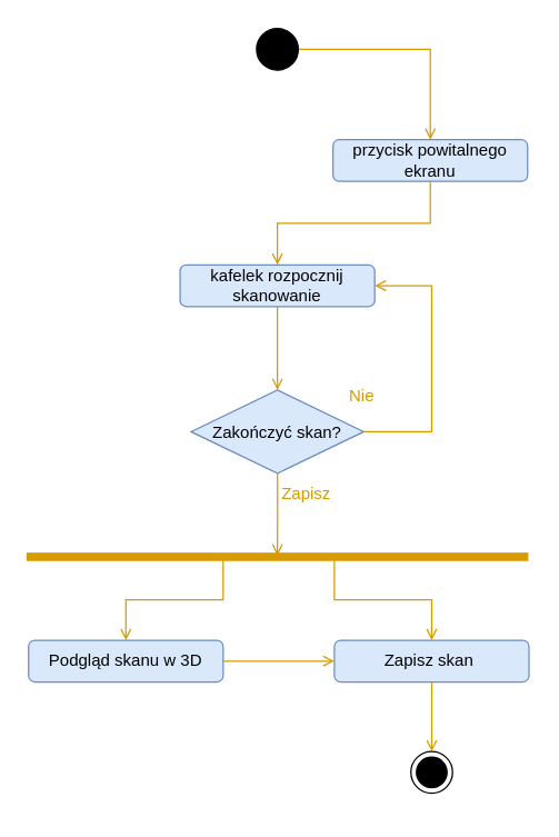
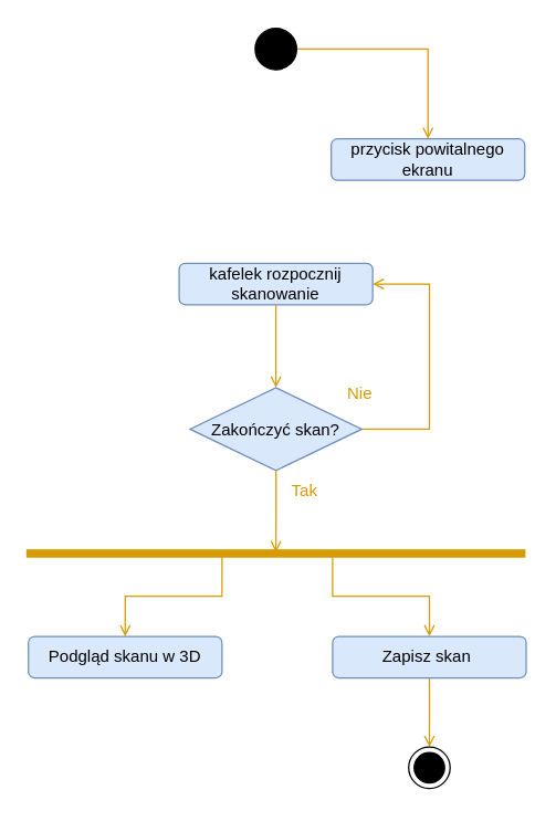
  <mxCell id="0" />
  <mxCell id="1" parent="0" />
  <mxCell id="2" style="edgeStyle=orthogonalEdgeStyle;rounded=0;orthogonalLoop=1;jettySize=auto;html=1;entryX=0.5;entryY=0;entryDx=0;entryDy=0;fillColor=#ffe6cc;strokeColor=#D79B00;endArrow=open;endFill=0;" edge="1" parent="1" source="3" target="5"><mxGeometry relative="1" as="geometry" /></mxCell>
  <mxCell id="3" value="" style="ellipse;fillColor=strokeColor;html=1;" vertex="1" parent="1"><mxGeometry x="184" y="20" width="30" height="30" as="geometry" /></mxCell>
- <mxCell id="4" style="edgeStyle=orthogonalEdgeStyle;rounded=0;orthogonalLoop=1;jettySize=auto;html=1;fillColor=#d5e8d4;strokeColor=#D79B00;endArrow=open;endFill=0;" edge="1" parent="1" source="5" target="7"><mxGeometry relative="1" as="geometry" /></mxCell>
  <mxCell id="5" value="przycisk powitalnego ekranu" style="rounded=1;whiteSpace=wrap;html=1;fillColor=#dae8fc;strokeColor=#6c8ebf;" vertex="1" parent="1"><mxGeometry x="239" y="100" width="140" height="30" as="geometry" /></mxCell>
  <mxCell id="6" style="edgeStyle=orthogonalEdgeStyle;rounded=0;orthogonalLoop=1;jettySize=auto;html=1;entryX=0.5;entryY=0;entryDx=0;entryDy=0;fillColor=#d5e8d4;strokeColor=#D79B00;endArrow=open;endFill=0;" edge="1" parent="1" source="7" target="9"><mxGeometry relative="1" as="geometry" /></mxCell>
  <mxCell id="7" value="kafelek rozpocznij skanowanie" style="rounded=1;whiteSpace=wrap;html=1;fillColor=#dae8fc;strokeColor=#6c8ebf;" vertex="1" parent="1"><mxGeometry x="129" y="190" width="140" height="30" as="geometry" /></mxCell>
  <mxCell id="8" style="edgeStyle=orthogonalEdgeStyle;rounded=0;orthogonalLoop=1;jettySize=auto;html=1;entryX=1;entryY=0.5;entryDx=0;entryDy=0;strokeColor=#D79B00;endArrow=open;endFill=0;" edge="1" parent="1" source="9" target="7"><mxGeometry relative="1" as="geometry"><Array as="points"><mxPoint x="310" y="310" /><mxPoint x="310" y="205" /></Array></mxGeometry></mxCell>
  <mxCell id="9" value="Zakończyć skan?" style="rhombus;fillColor=#dae8fc;strokeColor=#6c8ebf;" vertex="1" parent="1"><mxGeometry x="136.87" y="280" width="124.25" height="60" as="geometry" /></mxCell>
  <mxCell id="10" style="edgeStyle=orthogonalEdgeStyle;rounded=0;orthogonalLoop=1;jettySize=auto;html=1;endArrow=open;endFill=0;strokeColor=#D79B00;" edge="1" parent="1" source="11" target="14"><mxGeometry relative="1" as="geometry" /></mxCell>
  <mxCell id="11" value="Zapisz skan&amp;nbsp;" style="rounded=1;whiteSpace=wrap;html=1;fillColor=#dae8fc;strokeColor=#6c8ebf;" vertex="1" parent="1"><mxGeometry x="240" y="460" width="140" height="30" as="geometry" /></mxCell>
- <mxCell id="12" value="&lt;font color=&quot;#d79b00&quot;&gt;Zapisz&lt;/font&gt;" style="text;html=1;strokeColor=none;fillColor=none;align=center;verticalAlign=middle;whiteSpace=wrap;rounded=0;" vertex="1" parent="1"><mxGeometry x="190" y="340" width="60" height="30" as="geometry" /></mxCell>
+ <mxCell id="12" value="&lt;font color=&quot;#d79b00&quot;&gt;Tak&lt;/font&gt;" style="text;html=1;strokeColor=none;fillColor=none;align=center;verticalAlign=middle;whiteSpace=wrap;rounded=0;" vertex="1" parent="1"><mxGeometry x="190" y="340" width="60" height="30" as="geometry" /></mxCell>
  <mxCell id="13" value="&lt;font color=&quot;#d79b00&quot;&gt;Nie&lt;/font&gt;" style="text;html=1;strokeColor=none;fillColor=none;align=center;verticalAlign=middle;whiteSpace=wrap;rounded=0;" vertex="1" parent="1"><mxGeometry x="230" y="270" width="60" height="30" as="geometry" /></mxCell>
  <mxCell id="14" value="" style="ellipse;html=1;shape=endState;fillColor=strokeColor;" vertex="1" parent="1"><mxGeometry x="295.01" y="540" width="30" height="30" as="geometry" /></mxCell>
  <mxCell id="15" style="edgeStyle=orthogonalEdgeStyle;rounded=0;orthogonalLoop=1;jettySize=auto;html=1;entryX=0.5;entryY=0;entryDx=0;entryDy=0;endArrow=open;endFill=0;strokeColor=#D79B00;" edge="1" parent="1" source="17" target="20"><mxGeometry relative="1" as="geometry"><Array as="points"><mxPoint x="160" y="431" /><mxPoint x="90" y="431" /></Array></mxGeometry></mxCell>
  <mxCell id="16" style="edgeStyle=orthogonalEdgeStyle;rounded=0;orthogonalLoop=1;jettySize=auto;html=1;entryX=0.5;entryY=0;entryDx=0;entryDy=0;endArrow=open;endFill=0;strokeColor=#D79B00;" edge="1" parent="1" source="17" target="11"><mxGeometry relative="1" as="geometry"><Array as="points"><mxPoint x="240" y="431" /><mxPoint x="310" y="431" /></Array></mxGeometry></mxCell>
  <mxCell id="17" value="" style="html=1;points=[];perimeter=orthogonalPerimeter;fillColor=strokeColor;rotation=90;strokeColor=#D79B00;" vertex="1" parent="1"><mxGeometry x="196.49" y="220" width="5" height="360" as="geometry" /></mxCell>
  <mxCell id="18" style="edgeStyle=orthogonalEdgeStyle;rounded=0;orthogonalLoop=1;jettySize=auto;html=1;entryX=0.329;entryY=0.5;entryDx=0;entryDy=0;entryPerimeter=0;endArrow=open;endFill=0;strokeColor=#D79B00;" edge="1" parent="1" source="9" target="17"><mxGeometry relative="1" as="geometry" /></mxCell>
- <mxCell id="19" style="edgeStyle=orthogonalEdgeStyle;rounded=0;orthogonalLoop=1;jettySize=auto;html=1;entryX=0;entryY=0.5;entryDx=0;entryDy=0;strokeColor=#D79B00;endArrow=open;endFill=0;" edge="1" parent="1" source="20" target="11"><mxGeometry relative="1" as="geometry" /></mxCell>
  <mxCell id="20" value="Podgląd skanu w 3D" style="rounded=1;whiteSpace=wrap;html=1;fillColor=#dae8fc;strokeColor=#6c8ebf;" vertex="1" parent="1"><mxGeometry x="20" y="460" width="140" height="30" as="geometry" /></mxCell>
